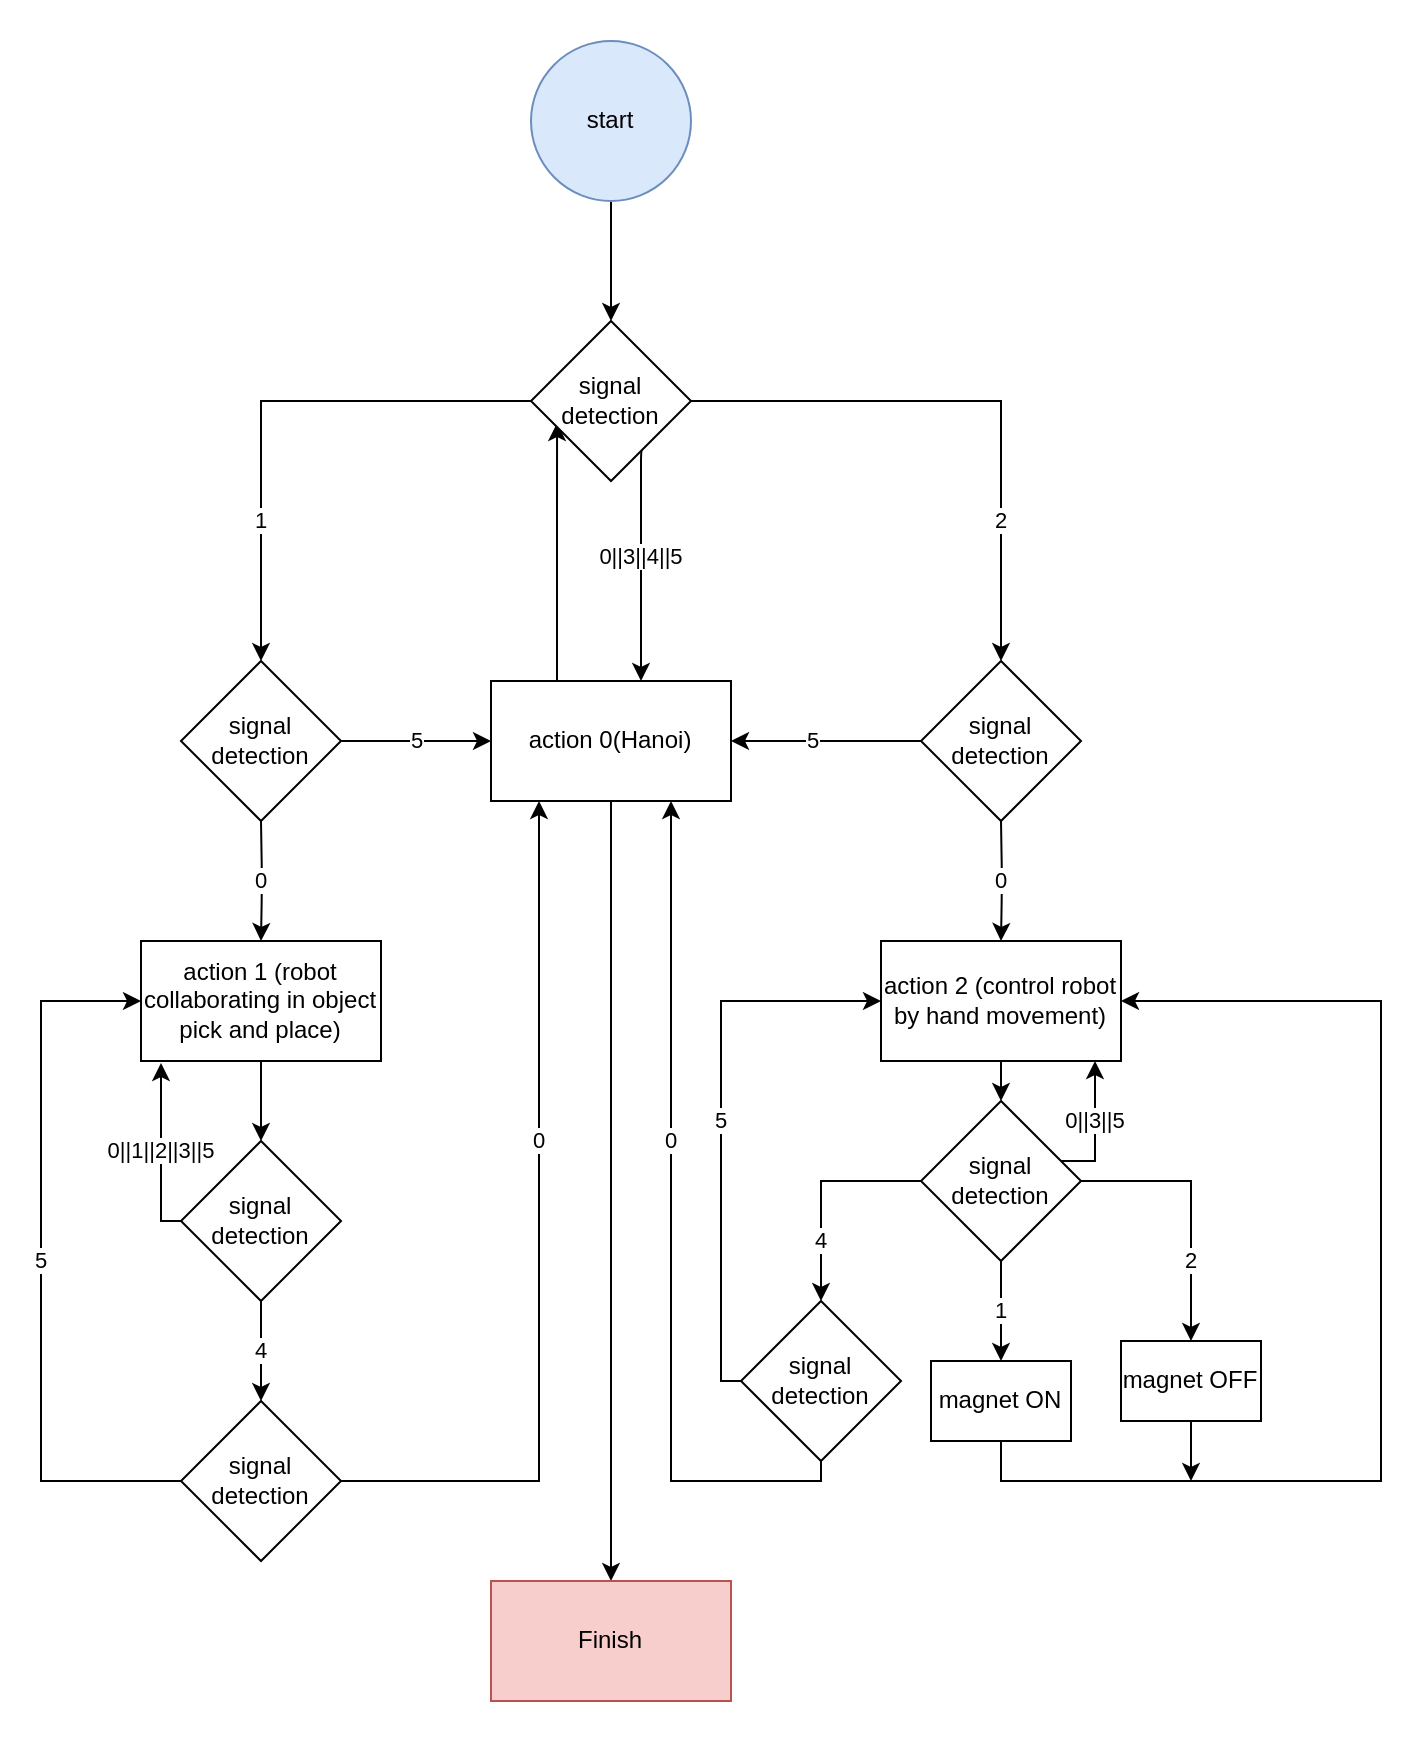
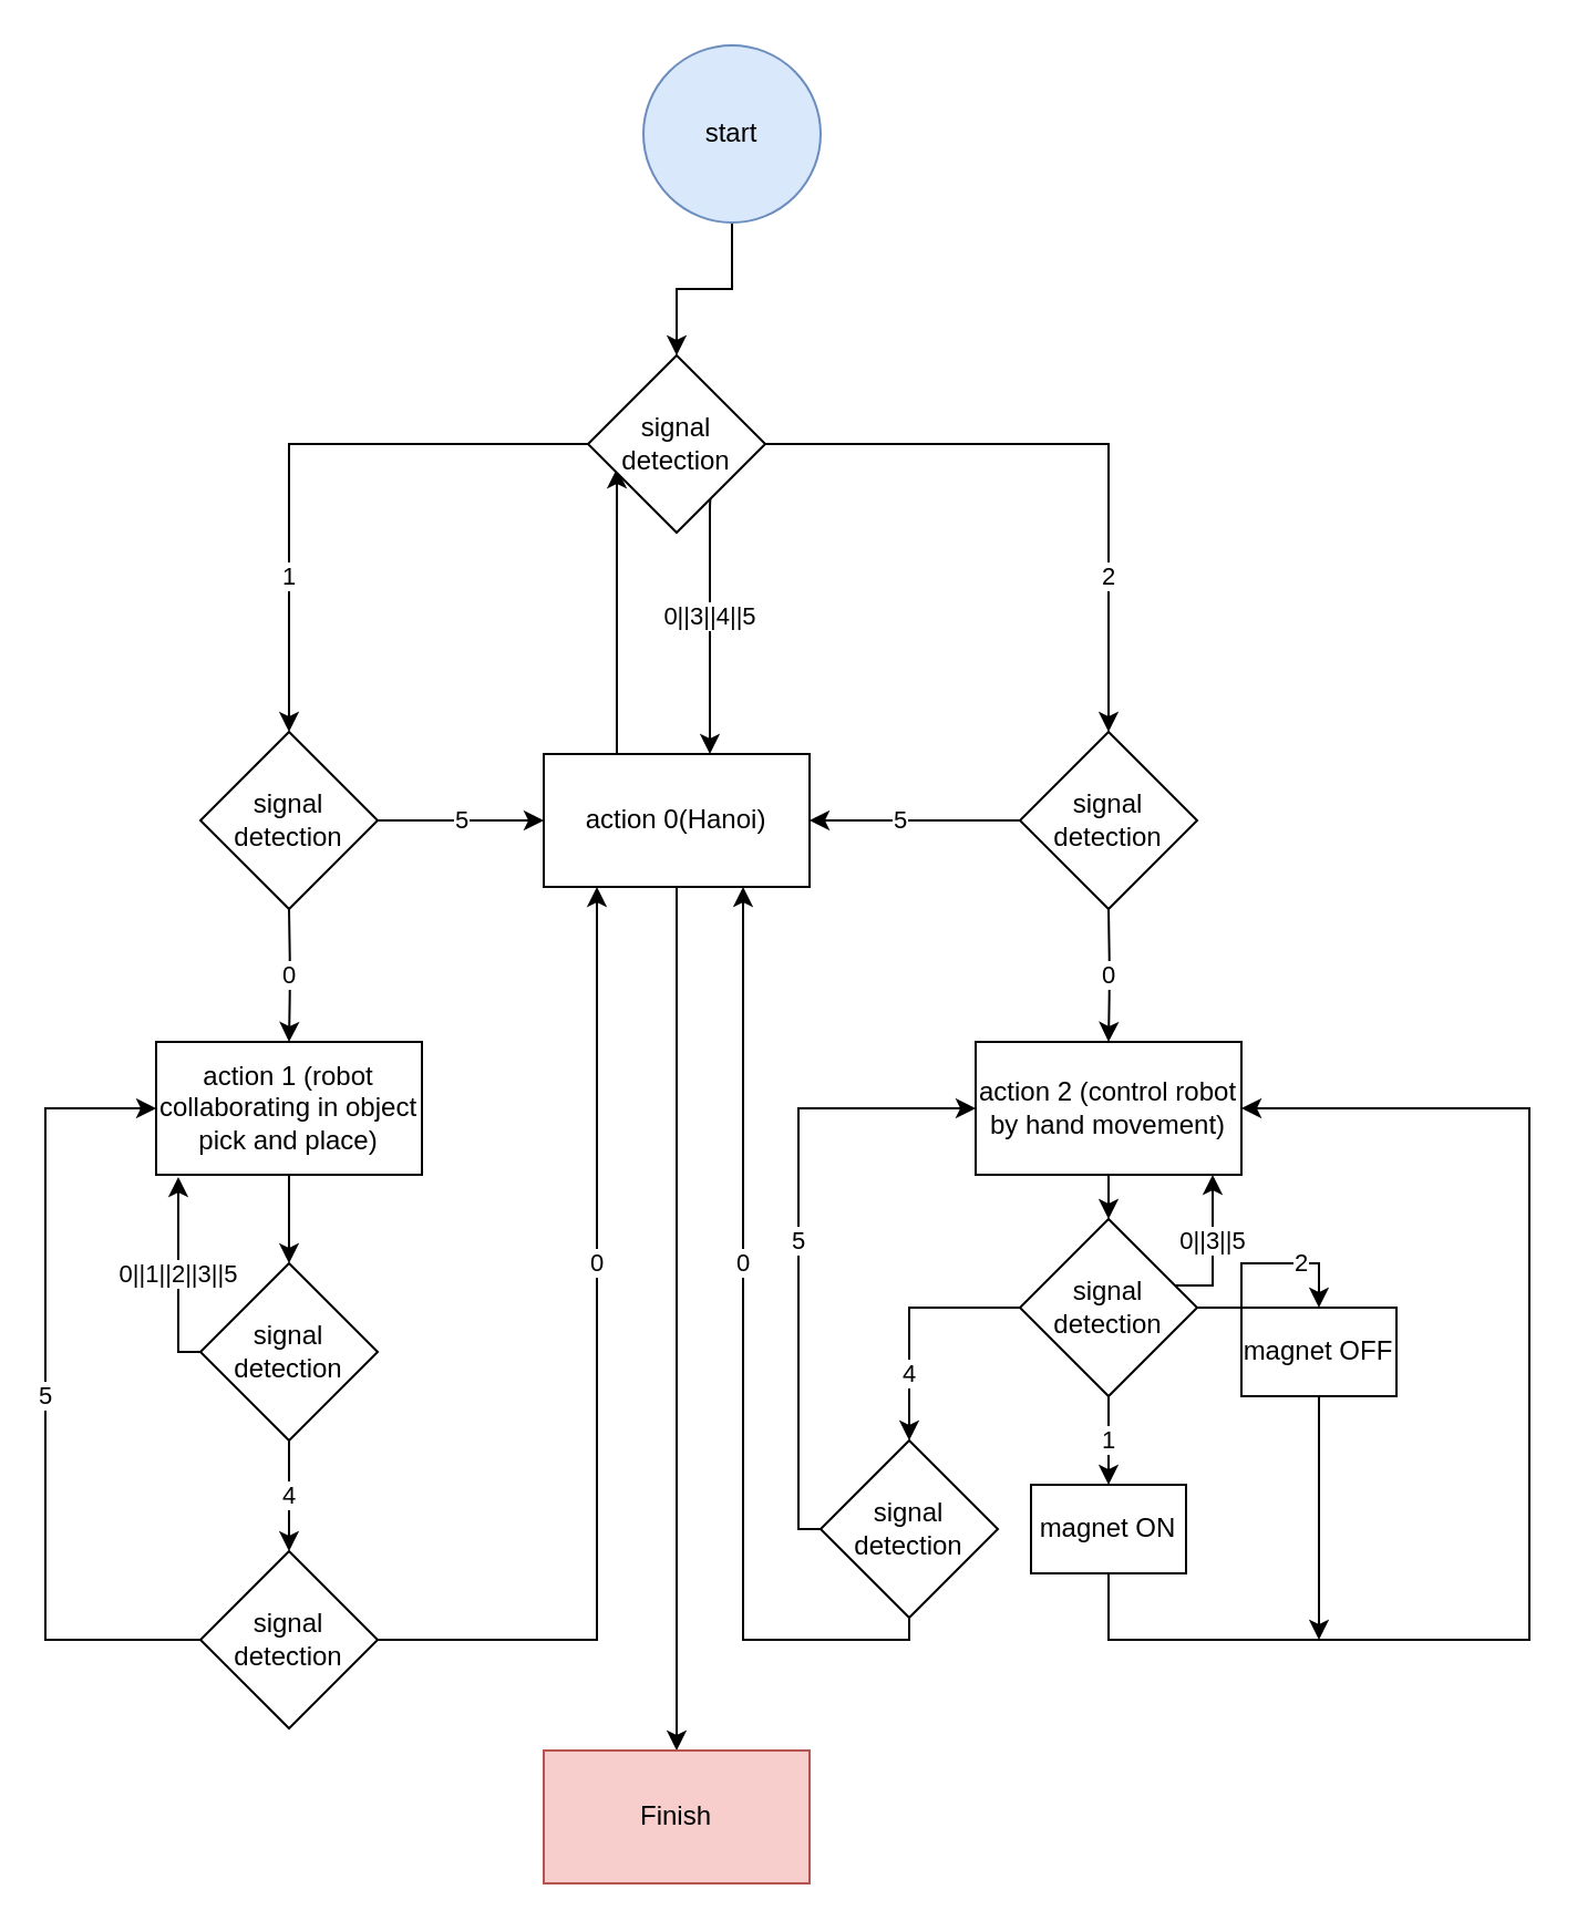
  <mxCell id="0" />
  <mxCell id="1" parent="0" />
  <mxCell id="2" value="0||3||4||5" style="edgeStyle=orthogonalEdgeStyle;orthogonalLoop=1;jettySize=auto;html=1;exitX=1;exitY=1;exitDx=0;exitDy=0;" edge="1" parent="1"><mxGeometry relative="1" as="geometry"><Array as="points"><mxPoint x="320" y="220" /></Array><mxPoint x="325" y="220" as="sourcePoint" /><mxPoint x="320" y="340" as="targetPoint" /></mxGeometry></mxCell>
  <mxCell id="3" style="edgeStyle=orthogonalEdgeStyle;orthogonalLoop=1;jettySize=auto;html=1;entryX=0.163;entryY=0.638;entryDx=0;entryDy=0;entryPerimeter=0;" edge="1" parent="1" source="5" target="16"><mxGeometry relative="1" as="geometry"><mxPoint x="290" y="230" as="targetPoint" /><Array as="points"><mxPoint x="278" y="250" /><mxPoint x="278" y="250" /></Array></mxGeometry></mxCell>
  <mxCell id="4" style="edgeStyle=orthogonalEdgeStyle;rounded=0;orthogonalLoop=1;jettySize=auto;html=1;" edge="1" parent="1" source="5" target="39"><mxGeometry relative="1" as="geometry"><mxPoint x="305" y="820" as="targetPoint" /></mxGeometry></mxCell>
  <mxCell id="5" value="action 0(Hanoi)" style="whiteSpace=wrap;html=1;align=center;rounded=0;" vertex="1" parent="1"><mxGeometry x="245" y="340" width="120" height="60" as="geometry" /></mxCell>
  <mxCell id="6" value="0" style="edgeStyle=orthogonalEdgeStyle;orthogonalLoop=1;jettySize=auto;html=1;" edge="1" parent="1" target="11"><mxGeometry relative="1" as="geometry"><mxPoint x="130" y="410" as="sourcePoint" /></mxGeometry></mxCell>
  <mxCell id="7" value="5" style="edgeStyle=orthogonalEdgeStyle;orthogonalLoop=1;jettySize=auto;html=1;exitX=1;exitY=0.5;exitDx=0;exitDy=0;entryX=0;entryY=0.5;entryDx=0;entryDy=0;" edge="1" parent="1" source="18" target="5"><mxGeometry relative="1" as="geometry"><mxPoint x="245" y="215" as="targetPoint" /><Array as="points"><mxPoint x="230" y="370" /><mxPoint x="230" y="370" /></Array><mxPoint x="190" y="380" as="sourcePoint" /></mxGeometry></mxCell>
  <mxCell id="8" value="0" style="edgeStyle=orthogonalEdgeStyle;orthogonalLoop=1;jettySize=auto;html=1;" edge="1" parent="1" target="13"><mxGeometry relative="1" as="geometry"><mxPoint x="500" y="410" as="sourcePoint" /></mxGeometry></mxCell>
  <mxCell id="9" value="5" style="edgeStyle=orthogonalEdgeStyle;orthogonalLoop=1;jettySize=auto;html=1;exitX=0;exitY=0.5;exitDx=0;exitDy=0;entryX=1;entryY=0.5;entryDx=0;entryDy=0;" edge="1" parent="1" source="17" target="5"><mxGeometry x="0.146" relative="1" as="geometry"><Array as="points"><mxPoint x="390" y="370" /><mxPoint x="390" y="370" /></Array><mxPoint as="offset" /><mxPoint x="440" y="380" as="sourcePoint" /><mxPoint x="365" y="215" as="targetPoint" /></mxGeometry></mxCell>
  <mxCell id="10" value="&lt;br&gt;" style="edgeStyle=orthogonalEdgeStyle;orthogonalLoop=1;jettySize=auto;html=1;entryX=0;entryY=0.5;entryDx=0;entryDy=0;" edge="1" parent="1" source="11" target="31"><mxGeometry relative="1" as="geometry"><mxPoint x="130" y="580" as="targetPoint" /></mxGeometry></mxCell>
  <mxCell id="11" value="action 1 (robot collaborating in object pick and place)" style="whiteSpace=wrap;html=1;align=center;rounded=0;" vertex="1" parent="1"><mxGeometry x="70" y="470" width="120" height="60" as="geometry" /></mxCell>
  <mxCell id="12" style="edgeStyle=orthogonalEdgeStyle;rounded=0;orthogonalLoop=1;jettySize=auto;html=1;exitX=0.5;exitY=1;exitDx=0;exitDy=0;entryX=0;entryY=0.5;entryDx=0;entryDy=0;" edge="1" parent="1" source="13" target="36"><mxGeometry relative="1" as="geometry" /></mxCell>
  <mxCell id="13" value="action 2 (control robot by hand movement)" style="whiteSpace=wrap;html=1;align=center;rounded=0;" vertex="1" parent="1"><mxGeometry x="440" y="470" width="120" height="60" as="geometry" /></mxCell>
  <mxCell id="14" value="2" style="edgeStyle=orthogonalEdgeStyle;rounded=0;orthogonalLoop=1;jettySize=auto;html=1;exitX=1;exitY=0.5;exitDx=0;exitDy=0;entryX=0.5;entryY=0;entryDx=0;entryDy=0;" edge="1" parent="1" source="16" target="17"><mxGeometry x="0.509" relative="1" as="geometry"><mxPoint as="offset" /></mxGeometry></mxCell>
  <mxCell id="15" value="1" style="edgeStyle=orthogonalEdgeStyle;rounded=0;orthogonalLoop=1;jettySize=auto;html=1;exitX=0;exitY=0.5;exitDx=0;exitDy=0;entryX=0.5;entryY=0;entryDx=0;entryDy=0;" edge="1" parent="1" source="16" target="18"><mxGeometry x="0.472" relative="1" as="geometry"><mxPoint as="offset" /></mxGeometry></mxCell>
  <mxCell id="16" value="signal detection" style="rhombus;whiteSpace=wrap;html=1;" vertex="1" parent="1"><mxGeometry x="265" y="160" width="80" height="80" as="geometry" /></mxCell>
  <mxCell id="17" value="signal detection" style="rhombus;whiteSpace=wrap;html=1;" vertex="1" parent="1"><mxGeometry x="460" y="330" width="80" height="80" as="geometry" /></mxCell>
  <mxCell id="18" value="signal detection" style="rhombus;whiteSpace=wrap;html=1;" vertex="1" parent="1"><mxGeometry x="90" y="330" width="80" height="80" as="geometry" /></mxCell>
  <mxCell id="19" value="0&lt;br&gt;" style="edgeStyle=orthogonalEdgeStyle;rounded=0;orthogonalLoop=1;jettySize=auto;html=1;exitX=1;exitY=0.5;exitDx=0;exitDy=0;entryX=0.2;entryY=1;entryDx=0;entryDy=0;entryPerimeter=0;" edge="1" parent="1" source="21" target="5"><mxGeometry x="0.226" relative="1" as="geometry"><mxPoint as="offset" /></mxGeometry></mxCell>
  <mxCell id="20" value="5" style="edgeStyle=orthogonalEdgeStyle;rounded=0;orthogonalLoop=1;jettySize=auto;html=1;exitX=0;exitY=0.5;exitDx=0;exitDy=0;entryX=0;entryY=0.5;entryDx=0;entryDy=0;" edge="1" parent="1" source="21" target="11"><mxGeometry relative="1" as="geometry"><Array as="points"><mxPoint x="20" y="740" /><mxPoint x="20" y="500" /></Array><mxPoint as="offset" /></mxGeometry></mxCell>
  <mxCell id="21" value="signal detection" style="rhombus;whiteSpace=wrap;html=1;" vertex="1" parent="1"><mxGeometry x="90" y="700" width="80" height="80" as="geometry" /></mxCell>
  <mxCell id="22" value="0&lt;br&gt;" style="edgeStyle=orthogonalEdgeStyle;rounded=0;orthogonalLoop=1;jettySize=auto;html=1;entryX=0.75;entryY=1;entryDx=0;entryDy=0;exitX=0.5;exitY=1;exitDx=0;exitDy=0;" edge="1" parent="1" source="24" target="5"><mxGeometry x="0.2" relative="1" as="geometry"><mxPoint x="335" y="750" as="sourcePoint" /><Array as="points"><mxPoint x="410" y="740" /><mxPoint x="335" y="740" /></Array><mxPoint as="offset" /></mxGeometry></mxCell>
  <mxCell id="23" value="5" style="edgeStyle=orthogonalEdgeStyle;rounded=0;orthogonalLoop=1;jettySize=auto;html=1;exitX=0;exitY=0.5;exitDx=0;exitDy=0;entryX=0;entryY=0.5;entryDx=0;entryDy=0;" edge="1" parent="1" source="24" target="13"><mxGeometry relative="1" as="geometry"><Array as="points"><mxPoint x="360" y="690" /><mxPoint x="360" y="500" /></Array></mxGeometry></mxCell>
  <mxCell id="24" value="signal detection" style="rhombus;whiteSpace=wrap;html=1;" vertex="1" parent="1"><mxGeometry x="370" y="650" width="80" height="80" as="geometry" /></mxCell>
  <mxCell id="25" style="edgeStyle=orthogonalEdgeStyle;rounded=0;orthogonalLoop=1;jettySize=auto;html=1;exitX=0.5;exitY=1;exitDx=0;exitDy=0;" edge="1" parent="1" source="26"><mxGeometry relative="1" as="geometry"><mxPoint x="595" y="740" as="targetPoint" /></mxGeometry></mxCell>
- <mxCell id="26" value="magnet OFF" style="whiteSpace=wrap;html=1;align=center;rounded=0;" vertex="1" parent="1"><mxGeometry x="560" y="670" width="70" height="40" as="geometry" /></mxCell>
+ <mxCell id="26" value="magnet OFF" style="whiteSpace=wrap;html=1;align=center;rounded=0;" vertex="1" parent="1"><mxGeometry x="560" y="590" width="70" height="40" as="geometry" /></mxCell>
  <mxCell id="27" style="edgeStyle=orthogonalEdgeStyle;rounded=0;orthogonalLoop=1;jettySize=auto;html=1;entryX=1;entryY=0.5;entryDx=0;entryDy=0;" edge="1" parent="1" source="28" target="13"><mxGeometry relative="1" as="geometry"><Array as="points"><mxPoint x="500" y="740" /><mxPoint x="690" y="740" /><mxPoint x="690" y="500" /></Array></mxGeometry></mxCell>
- <mxCell id="28" value="magnet ON" style="whiteSpace=wrap;html=1;align=center;rounded=0;" vertex="1" parent="1"><mxGeometry x="465" y="680" width="70" height="40" as="geometry" /></mxCell>
+ <mxCell id="28" value="magnet ON" style="whiteSpace=wrap;html=1;align=center;rounded=0;" vertex="1" parent="1"><mxGeometry x="465" y="670" width="70" height="40" as="geometry" /></mxCell>
  <mxCell id="29" value="0||1||2||3||5" style="edgeStyle=orthogonalEdgeStyle;rounded=0;orthogonalLoop=1;jettySize=auto;html=1;exitX=0.5;exitY=1;exitDx=0;exitDy=0;" edge="1" parent="1" source="31"><mxGeometry relative="1" as="geometry"><mxPoint x="80" y="531" as="targetPoint" /><Array as="points"><mxPoint x="80" y="610" /><mxPoint x="80" y="531" /></Array></mxGeometry></mxCell>
  <mxCell id="30" value="4" style="edgeStyle=orthogonalEdgeStyle;rounded=0;orthogonalLoop=1;jettySize=auto;html=1;exitX=1;exitY=0.5;exitDx=0;exitDy=0;entryX=0.5;entryY=0;entryDx=0;entryDy=0;" edge="1" parent="1" source="31" target="21"><mxGeometry relative="1" as="geometry" /></mxCell>
  <mxCell id="31" value="signal detection" style="rhombus;whiteSpace=wrap;html=1;direction=south;" vertex="1" parent="1"><mxGeometry x="90" y="570" width="80" height="80" as="geometry" /></mxCell>
  <mxCell id="32" value="2" style="edgeStyle=orthogonalEdgeStyle;rounded=0;orthogonalLoop=1;jettySize=auto;html=1;exitX=0.5;exitY=0;exitDx=0;exitDy=0;entryX=0.5;entryY=0;entryDx=0;entryDy=0;" edge="1" parent="1" source="36" target="26"><mxGeometry x="0.407" relative="1" as="geometry"><mxPoint as="offset" /></mxGeometry></mxCell>
  <mxCell id="33" value="1" style="edgeStyle=orthogonalEdgeStyle;rounded=0;orthogonalLoop=1;jettySize=auto;html=1;exitX=1;exitY=0.5;exitDx=0;exitDy=0;entryX=0.5;entryY=0;entryDx=0;entryDy=0;" edge="1" parent="1" source="36" target="28"><mxGeometry relative="1" as="geometry" /></mxCell>
  <mxCell id="34" value="4" style="edgeStyle=orthogonalEdgeStyle;rounded=0;orthogonalLoop=1;jettySize=auto;html=1;exitX=0.5;exitY=1;exitDx=0;exitDy=0;entryX=0.5;entryY=0;entryDx=0;entryDy=0;" edge="1" parent="1" source="36" target="24"><mxGeometry x="0.455" relative="1" as="geometry"><mxPoint as="offset" /></mxGeometry></mxCell>
  <mxCell id="35" value="0||3||5" style="edgeStyle=orthogonalEdgeStyle;rounded=0;orthogonalLoop=1;jettySize=auto;html=1;exitX=0;exitY=0;exitDx=0;exitDy=0;" edge="1" parent="1" source="36"><mxGeometry x="0.31" relative="1" as="geometry"><mxPoint x="547" y="530" as="targetPoint" /><Array as="points"><mxPoint x="520" y="580" /><mxPoint x="547" y="580" /></Array><mxPoint as="offset" /></mxGeometry></mxCell>
  <mxCell id="36" value="signal detection" style="rhombus;whiteSpace=wrap;html=1;direction=south;" vertex="1" parent="1"><mxGeometry x="460" y="550" width="80" height="80" as="geometry" /></mxCell>
  <mxCell id="37" style="edgeStyle=orthogonalEdgeStyle;rounded=0;orthogonalLoop=1;jettySize=auto;html=1;" edge="1" parent="1" source="38" target="16"><mxGeometry relative="1" as="geometry" /></mxCell>
- <mxCell id="38" value="start" style="ellipse;whiteSpace=wrap;html=1;aspect=fixed;fillColor=#dae8fc;strokeColor=#6c8ebf;" vertex="1" parent="1"><mxGeometry x="265" y="20" width="80" height="80" as="geometry" /></mxCell>
+ <mxCell id="38" value="start" style="ellipse;whiteSpace=wrap;html=1;aspect=fixed;fillColor=#dae8fc;strokeColor=#6c8ebf;" vertex="1" parent="1"><mxGeometry x="290" y="20" width="80" height="80" as="geometry" /></mxCell>
  <mxCell id="39" value="Finish" style="whiteSpace=wrap;html=1;fillColor=#f8cecc;strokeColor=#b85450;rounded=0;" vertex="1" parent="1"><mxGeometry x="245" y="790" width="120" height="60" as="geometry" /></mxCell>
